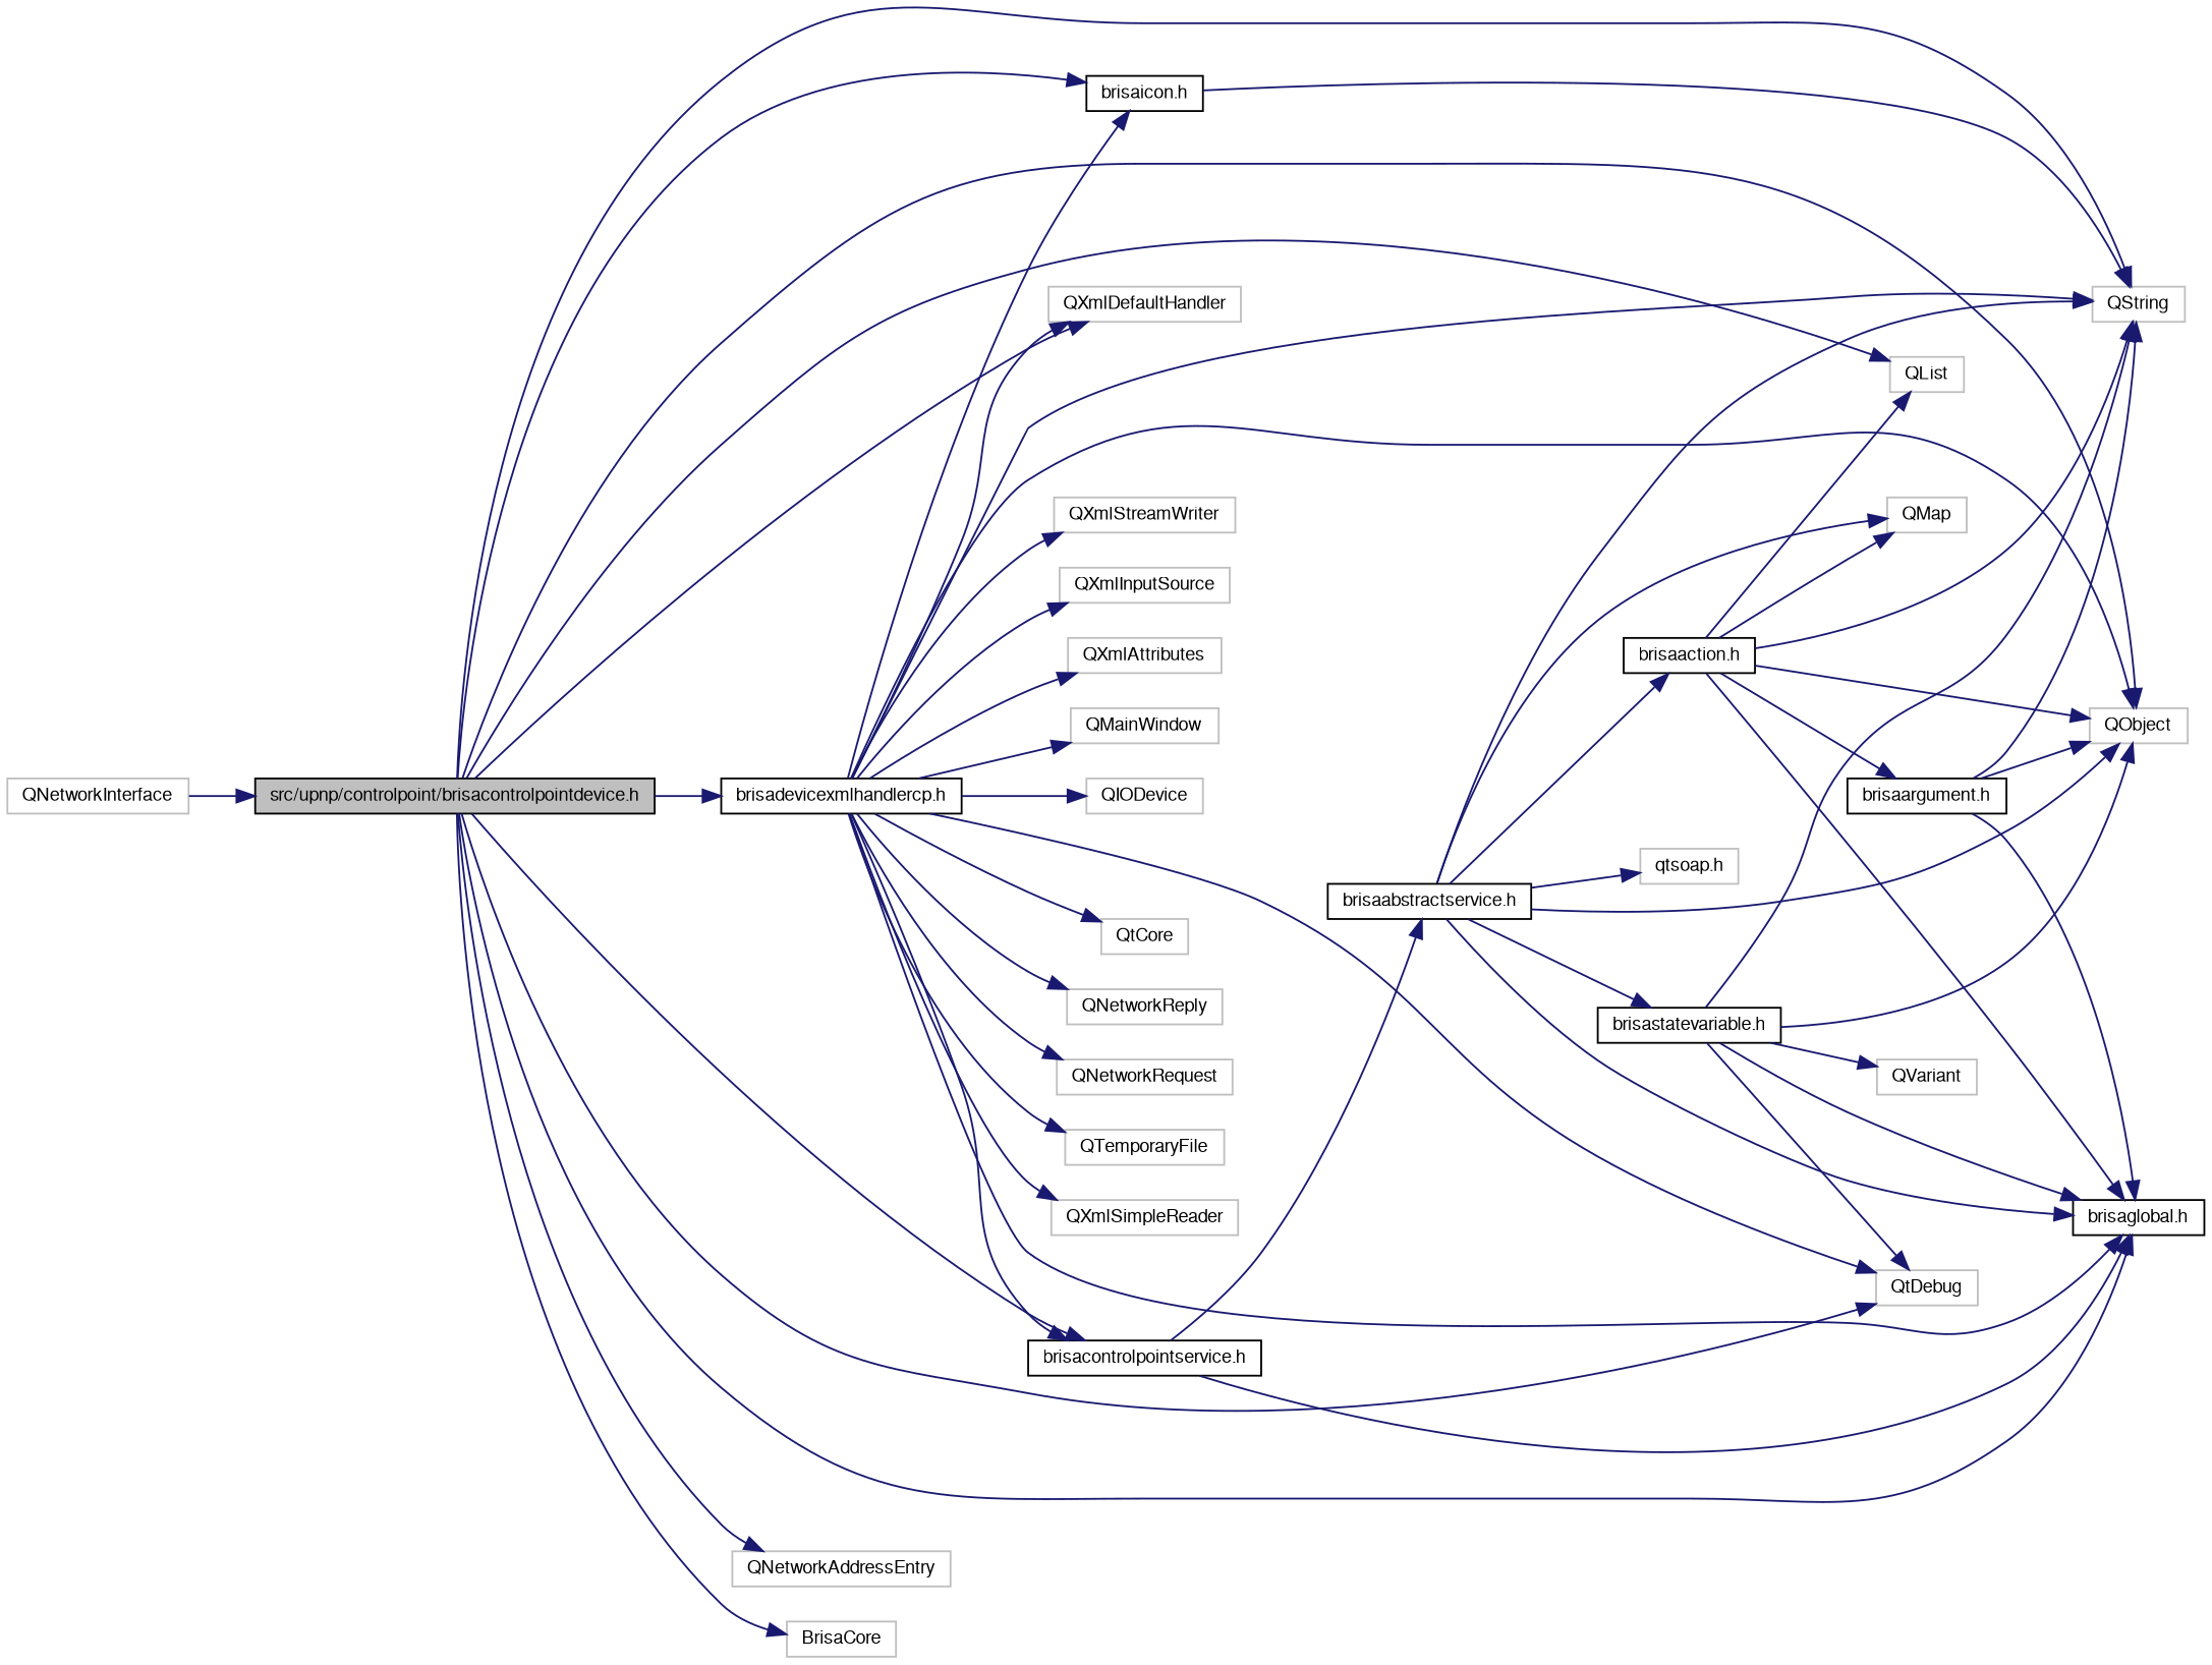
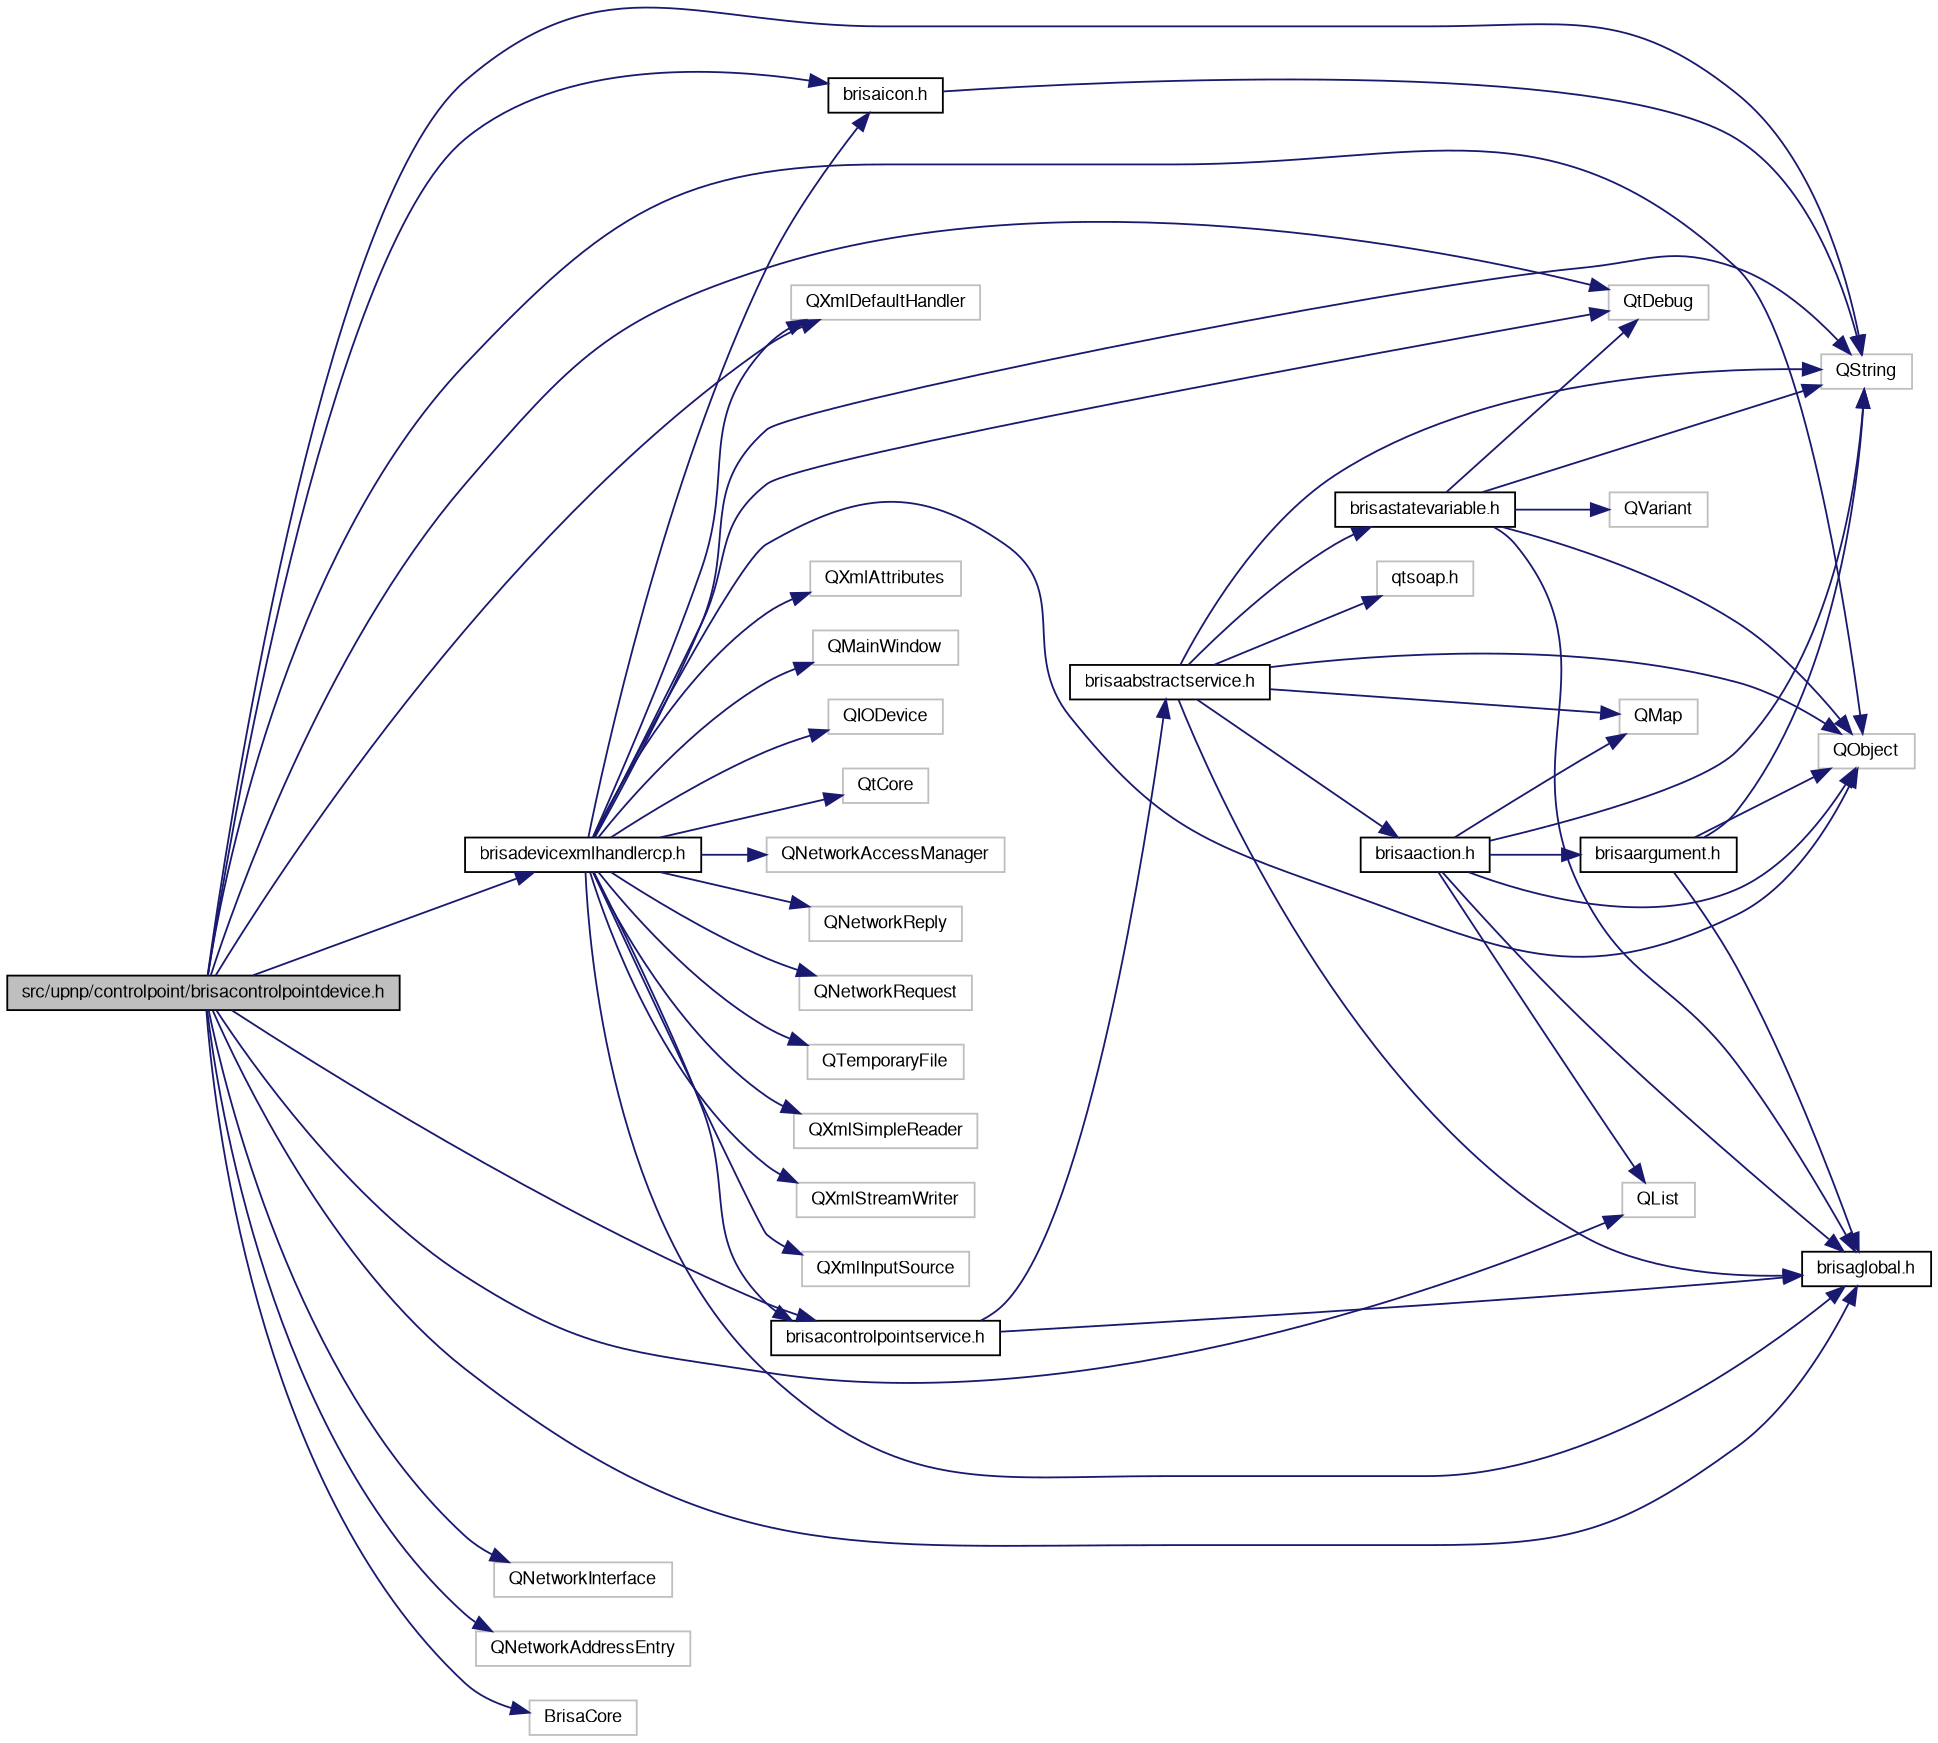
  digraph {
    rankdir=LR
    node [color=grey75 fontname=FreeSans fontsize=10 shape=record]
    edge [color=midnightblue fontname=FreeSans fontsize=10 labelfontname=FreeSans labelfontsize=10 style=solid]
    n1 [color=black fillcolor=grey75 fontcolor=black height=0.2 label="src/upnp/controlpoint/brisacontrolpointdevice.h" style=filled width=0.4]
    n2 [height=0.2 label=QString width=0.4]
    n3 [height=0.2 label=QList width=0.4]
    n4 [height=0.2 label=QXmlDefaultHandler width=0.4]
    n5 [height=0.2 label=QNetworkInterface width=0.4]
    n6 [height=0.2 label=QNetworkAddressEntry width=0.4]
    n7 [height=0.2 label=QtDebug width=0.4]
    n8 [height=0.2 label=QObject width=0.4]
    n9 [height=0.2 label=BrisaCore width=0.4]
    n10 [color=black height=0.2 label="brisaicon.h" width=0.4]
    n11 [color=black height=0.2 label="brisaglobal.h" width=0.4]
    n12 [color=black height=0.2 label="brisacontrolpointservice.h" width=0.4]
    n13 [color=black height=0.2 label="brisadevicexmlhandlercp.h" width=0.4]
    n14 [color=black height=0.2 label="brisaabstractservice.h" width=0.4]
    n15 [height=0.2 label=QXmlSimpleReader width=0.4]
    n16 [height=0.2 label=QXmlStreamWriter width=0.4]
    n17 [height=0.2 label=QXmlInputSource width=0.4]
    n18 [height=0.2 label=QXmlAttributes width=0.4]
    n19 [height=0.2 label=QMainWindow width=0.4]
    n20 [height=0.2 label=QIODevice width=0.4]
    n21 [height=0.2 label=QtCore width=0.4]
+   n22 [height=0.2 label=QNetworkAccessManager width=0.4]
    n23 [height=0.2 label=QNetworkReply width=0.4]
    n24 [height=0.2 label=QNetworkRequest width=0.4]
    n25 [height=0.2 label=QTemporaryFile width=0.4]
    n26 [color=black height=0.2 label="brisaaction.h" width=0.4]
    n27 [height=0.2 label=QMap width=0.4]
    n28 [color=black height=0.2 label="brisastatevariable.h" width=0.4]
    n29 [height=0.2 label="qtsoap.h" width=0.4]
    n30 [color=black height=0.2 label="brisaargument.h" width=0.4]
    n31 [height=0.2 label=QVariant width=0.4]
    n1 -> n2
    n1 -> n3
    n1 -> n4
-   n5 -> n1
+   n1 -> n5
    n1 -> n6
    n1 -> n7
    n1 -> n8
    n1 -> n9
    n1 -> n10
    n1 -> n11
    n1 -> n12
    n1 -> n13
    n10 -> n2
    n12 -> n11
    n12 -> n14
    n13 -> n2
    n13 -> n4
    n13 -> n7
    n13 -> n8
    n13 -> n10
    n13 -> n11
    n13 -> n12
    n13 -> n15
    n13 -> n16
    n13 -> n17
    n13 -> n18
    n13 -> n19
    n13 -> n20
    n13 -> n21
+   n13 -> n22
    n13 -> n23
    n13 -> n24
    n13 -> n25
    n14 -> n2
    n14 -> n8
    n14 -> n11
    n14 -> n26
    n14 -> n27
    n14 -> n28
    n14 -> n29
    n26 -> n2
    n26 -> n3
    n26 -> n8
    n26 -> n11
    n26 -> n27
    n26 -> n30
    n28 -> n2
    n28 -> n7
    n28 -> n8
    n28 -> n11
    n28 -> n31
    n30 -> n2
    n30 -> n8
    n30 -> n11
  }
